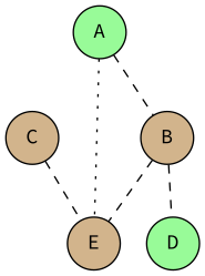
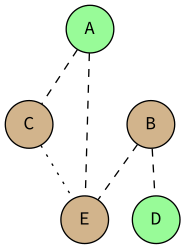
  graph {
    fontname="Source Code Pro"
    node [fillcolor=tan fontname="Source Code Pro" shape=circle style=filled]
    edge [fontname="Source Code Pro" style=dashed]
    A [fillcolor=palegreen]
    C
    E
    B
    D [fillcolor=palegreen]
-   A -- B
-   A -- E [style=dotted]
-   C -- E
+   A -- C
+   A -- E
+   C -- E [style=dotted]
    B -- E
    B -- D
  }
